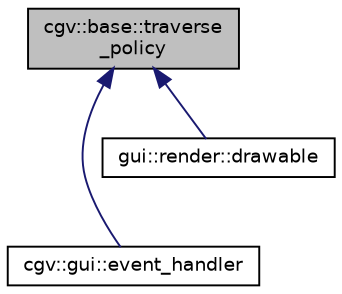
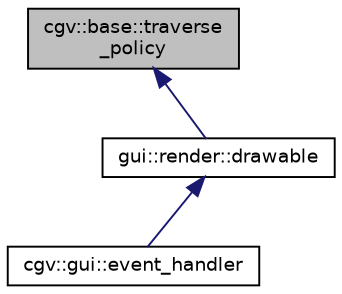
  digraph {
    node [color=black fontname=Helvetica fontsize=10 shape=record]
    edge [color=midnightblue dir=back fontname=Helvetica fontsize=10 labelfontname=Helvetica labelfontsize=10 style=solid]
    n1 [fillcolor=grey75 fontcolor=black height=0.2 label="cgv::base::traverse\l_policy" style=filled width=0.4]
    n2 [height=0.2 label="cgv::gui::event_handler" width=0.4]
    n3 [height=0.2 label="gui::render::drawable" width=0.4]
-   n1 -> n2
+   n3 -> n2
    n1 -> n3
  }
